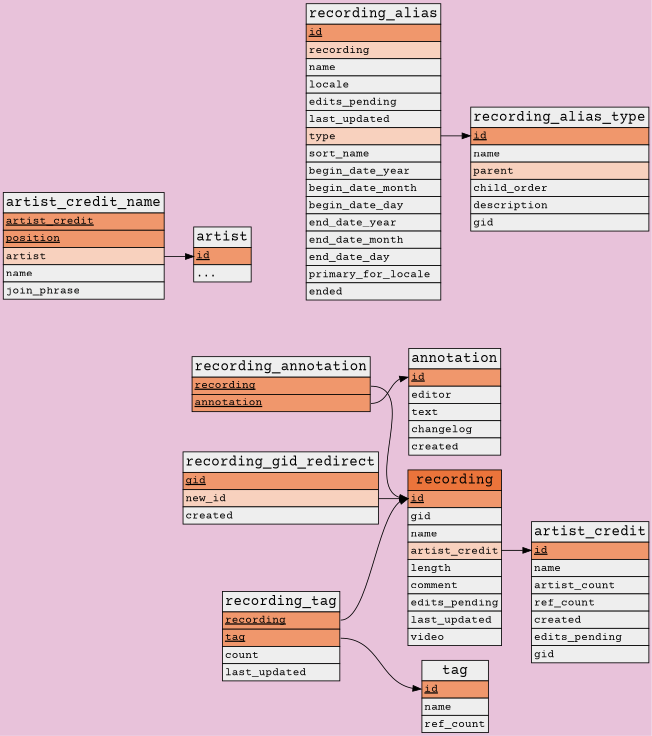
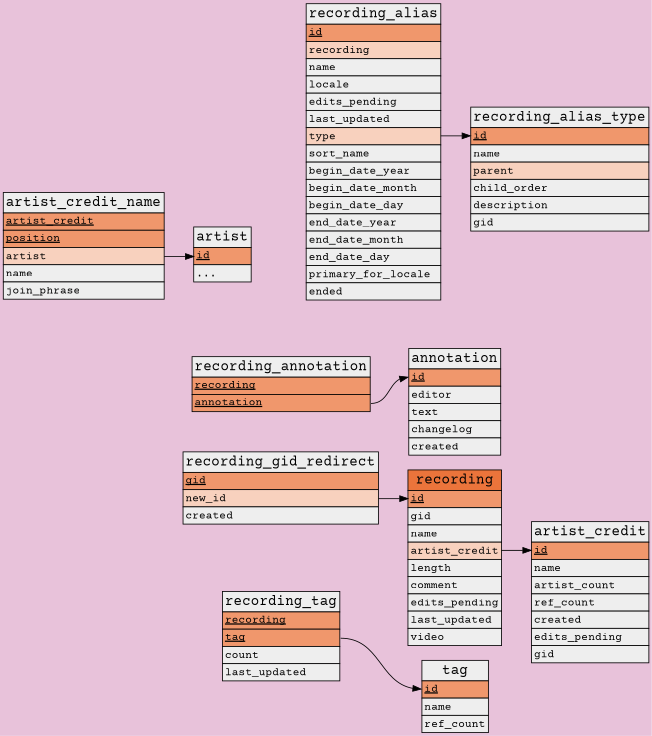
  digraph {
    bgcolor="#e8c2da"
    concentrate=true
    fontname="Courier Prime"
    pack=true
    rankdir=LR
    node [fontname="Courier Prime" shape=plain]
    edge [fontname="Courier Prime" headport=id tailport=recording]
    n1 [label=<             <table border="0" cellspacing="0" cellborder="1">                 <tr><td bgcolor="#eeeeee"><font point-size="17">annotation</font></td></tr>                 <tr><td bgcolor="#f0976c" align="left" port="id"><font point-size="14"><u>id</u></font></td></tr>                 <tr><td bgcolor="#eeeeee" align="left" port="editor"><font point-size="14">editor</font></td></tr>                 <tr><td bgcolor="#eeeeee" align="left" port="text"><font point-size="14">text</font></td></tr>                 <tr><td bgcolor="#eeeeee" align="left" port="changelog"><font point-size="14">changelog</font></td></tr>                 <tr><td bgcolor="#eeeeee" align="left" port="created"><font point-size="14">created</font></td></tr>             </table>         >]
    n2 [label=<             <table border="0" cellspacing="0" cellborder="1">                 <tr><td bgcolor="#eeeeee"><font point-size="17">artist</font></td></tr>                 <tr><td bgcolor="#f0976c" align="left" port="id"><font point-size="14"><u>id</u></font></td></tr>                 <tr><td bgcolor="#eeeeee" align="left" port="..."><font point-size="14">...</font></td></tr>             </table>         >]
    n3 [label=<             <table border="0" cellspacing="0" cellborder="1">                 <tr><td bgcolor="#eeeeee"><font point-size="17">artist_credit</font></td></tr>                 <tr><td bgcolor="#f0976c" align="left" port="id"><font point-size="14"><u>id</u></font></td></tr>                 <tr><td bgcolor="#eeeeee" align="left" port="name"><font point-size="14">name</font></td></tr>                 <tr><td bgcolor="#eeeeee" align="left" port="artist_count"><font point-size="14">artist_count</font></td></tr>                 <tr><td bgcolor="#eeeeee" align="left" port="ref_count"><font point-size="14">ref_count</font></td></tr>                 <tr><td bgcolor="#eeeeee" align="left" port="created"><font point-size="14">created</font></td></tr>                 <tr><td bgcolor="#eeeeee" align="left" port="edits_pending"><font point-size="14">edits_pending</font></td></tr>                 <tr><td bgcolor="#eeeeee" align="left" port="gid"><font point-size="14">gid</font></td></tr>             </table>         >]
    n4 [label=<             <table border="0" cellspacing="0" cellborder="1">                 <tr><td bgcolor="#eeeeee"><font point-size="17">artist_credit_name</font></td></tr>                 <tr><td bgcolor="#f0976c" align="left" port="artist_credit"><font point-size="14"><u>artist_credit</u></font></td></tr>                 <tr><td bgcolor="#f0976c" align="left" port="position"><font point-size="14"><u>position</u></font></td></tr>                 <tr><td bgcolor="#f8d1be" align="left" port="artist"><font point-size="14">artist</font></td></tr>                 <tr><td bgcolor="#eeeeee" align="left" port="name"><font point-size="14">name</font></td></tr>                 <tr><td bgcolor="#eeeeee" align="left" port="join_phrase"><font point-size="14">join_phrase</font></td></tr>             </table>         >]
    n5 [label=<             <table border="0" cellspacing="0" cellborder="1">                 <tr><td bgcolor="#eb743b"><font point-size="17">recording</font></td></tr>                 <tr><td bgcolor="#f0976c" align="left" port="id"><font point-size="14"><u>id</u></font></td></tr>                 <tr><td bgcolor="#eeeeee" align="left" port="gid"><font point-size="14">gid</font></td></tr>                 <tr><td bgcolor="#eeeeee" align="left" port="name"><font point-size="14">name</font></td></tr>                 <tr><td bgcolor="#f8d1be" align="left" port="artist_credit"><font point-size="14">artist_credit</font></td></tr>                 <tr><td bgcolor="#eeeeee" align="left" port="length"><font point-size="14">length</font></td></tr>                 <tr><td bgcolor="#eeeeee" align="left" port="comment"><font point-size="14">comment</font></td></tr>                 <tr><td bgcolor="#eeeeee" align="left" port="edits_pending"><font point-size="14">edits_pending</font></td></tr>                 <tr><td bgcolor="#eeeeee" align="left" port="last_updated"><font point-size="14">last_updated</font></td></tr>                 <tr><td bgcolor="#eeeeee" align="left" port="video"><font point-size="14">video</font></td></tr>             </table>         >]
    n6 [label=<             <table border="0" cellspacing="0" cellborder="1">                 <tr><td bgcolor="#eeeeee"><font point-size="17">recording_alias</font></td></tr>                 <tr><td bgcolor="#f0976c" align="left" port="id"><font point-size="14"><u>id</u></font></td></tr>                 <tr><td bgcolor="#f8d1be" align="left" port="recording"><font point-size="14">recording</font></td></tr>                 <tr><td bgcolor="#eeeeee" align="left" port="name"><font point-size="14">name</font></td></tr>                 <tr><td bgcolor="#eeeeee" align="left" port="locale"><font point-size="14">locale</font></td></tr>                 <tr><td bgcolor="#eeeeee" align="left" port="edits_pending"><font point-size="14">edits_pending</font></td></tr>                 <tr><td bgcolor="#eeeeee" align="left" port="last_updated"><font point-size="14">last_updated</font></td></tr>                 <tr><td bgcolor="#f8d1be" align="left" port="type"><font point-size="14">type</font></td></tr>                 <tr><td bgcolor="#eeeeee" align="left" port="sort_name"><font point-size="14">sort_name</font></td></tr>                 <tr><td bgcolor="#eeeeee" align="left" port="begin_date_year"><font point-size="14">begin_date_year</font></td></tr>                 <tr><td bgcolor="#eeeeee" align="left" port="begin_date_month"><font point-size="14">begin_date_month</font></td></tr>                 <tr><td bgcolor="#eeeeee" align="left" port="begin_date_day"><font point-size="14">begin_date_day</font></td></tr>                 <tr><td bgcolor="#eeeeee" align="left" port="end_date_year"><font point-size="14">end_date_year</font></td></tr>                 <tr><td bgcolor="#eeeeee" align="left" port="end_date_month"><font point-size="14">end_date_month</font></td></tr>                 <tr><td bgcolor="#eeeeee" align="left" port="end_date_day"><font point-size="14">end_date_day</font></td></tr>                 <tr><td bgcolor="#eeeeee" align="left" port="primary_for_locale"><font point-size="14">primary_for_locale</font></td></tr>                 <tr><td bgcolor="#eeeeee" align="left" port="ended"><font point-size="14">ended</font></td></tr>             </table>         >]
    n7 [label=<             <table border="0" cellspacing="0" cellborder="1">                 <tr><td bgcolor="#eeeeee"><font point-size="17">recording_alias_type</font></td></tr>                 <tr><td bgcolor="#f0976c" align="left" port="id"><font point-size="14"><u>id</u></font></td></tr>                 <tr><td bgcolor="#eeeeee" align="left" port="name"><font point-size="14">name</font></td></tr>                 <tr><td bgcolor="#f8d1be" align="left" port="parent"><font point-size="14">parent</font></td></tr>                 <tr><td bgcolor="#eeeeee" align="left" port="child_order"><font point-size="14">child_order</font></td></tr>                 <tr><td bgcolor="#eeeeee" align="left" port="description"><font point-size="14">description</font></td></tr>                 <tr><td bgcolor="#eeeeee" align="left" port="gid"><font point-size="14">gid</font></td></tr>             </table>         >]
    n8 [label=<             <table border="0" cellspacing="0" cellborder="1">                 <tr><td bgcolor="#eeeeee"><font point-size="17">recording_annotation</font></td></tr>                 <tr><td bgcolor="#f0976c" align="left" port="recording"><font point-size="14"><u>recording</u></font></td></tr>                 <tr><td bgcolor="#f0976c" align="left" port="annotation"><font point-size="14"><u>annotation</u></font></td></tr>             </table>         >]
    n9 [label=<             <table border="0" cellspacing="0" cellborder="1">                 <tr><td bgcolor="#eeeeee"><font point-size="17">recording_gid_redirect</font></td></tr>                 <tr><td bgcolor="#f0976c" align="left" port="gid"><font point-size="14"><u>gid</u></font></td></tr>                 <tr><td bgcolor="#f8d1be" align="left" port="new_id"><font point-size="14">new_id</font></td></tr>                 <tr><td bgcolor="#eeeeee" align="left" port="created"><font point-size="14">created</font></td></tr>             </table>         >]
    n10 [label=<             <table border="0" cellspacing="0" cellborder="1">                 <tr><td bgcolor="#eeeeee"><font point-size="17">recording_tag</font></td></tr>                 <tr><td bgcolor="#f0976c" align="left" port="recording"><font point-size="14"><u>recording</u></font></td></tr>                 <tr><td bgcolor="#f0976c" align="left" port="tag"><font point-size="14"><u>tag</u></font></td></tr>                 <tr><td bgcolor="#eeeeee" align="left" port="count"><font point-size="14">count</font></td></tr>                 <tr><td bgcolor="#eeeeee" align="left" port="last_updated"><font point-size="14">last_updated</font></td></tr>             </table>         >]
    n11 [label=<             <table border="0" cellspacing="0" cellborder="1">                 <tr><td bgcolor="#eeeeee"><font point-size="17">tag</font></td></tr>                 <tr><td bgcolor="#f0976c" align="left" port="id"><font point-size="14"><u>id</u></font></td></tr>                 <tr><td bgcolor="#eeeeee" align="left" port="name"><font point-size="14">name</font></td></tr>                 <tr><td bgcolor="#eeeeee" align="left" port="ref_count"><font point-size="14">ref_count</font></td></tr>             </table>         >]
    n4 -> n2 [tailport=artist]
    n5 -> n3 [tailport=artist_credit]
    n6 -> n7 [tailport=type]
    n8 -> n1 [tailport=annotation]
-   n8 -> n5
    n9 -> n5 [tailport=new_id]
-   n10 -> n5
    n10 -> n11 [tailport=tag]
  }
